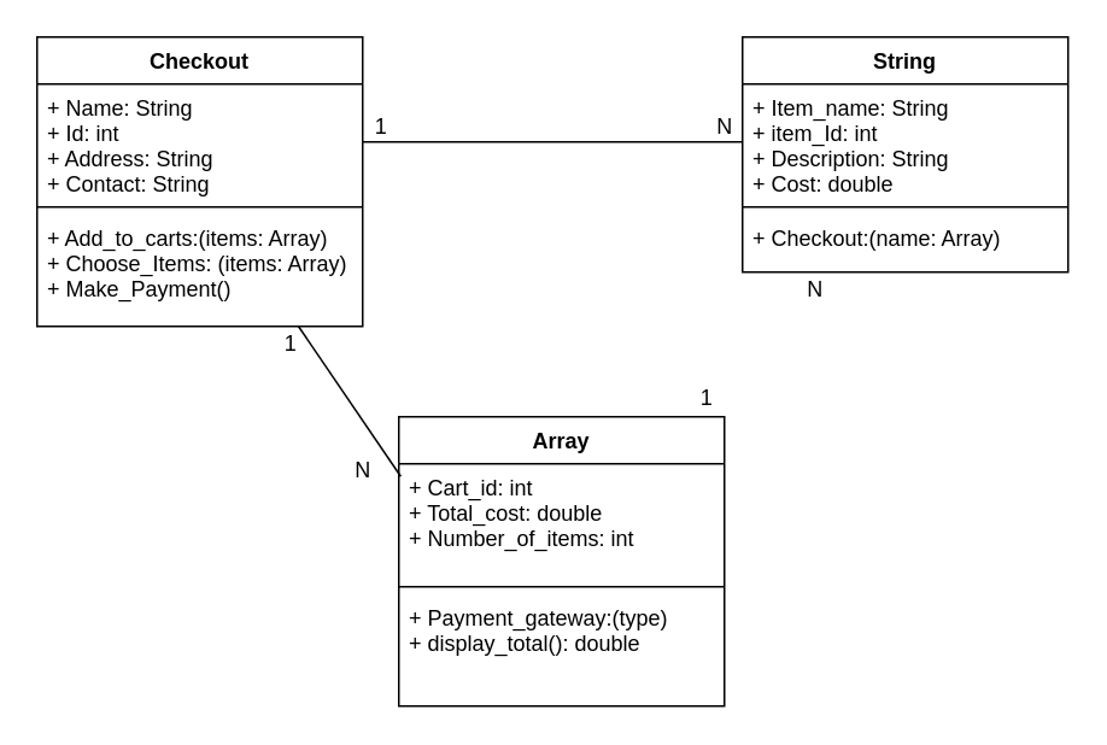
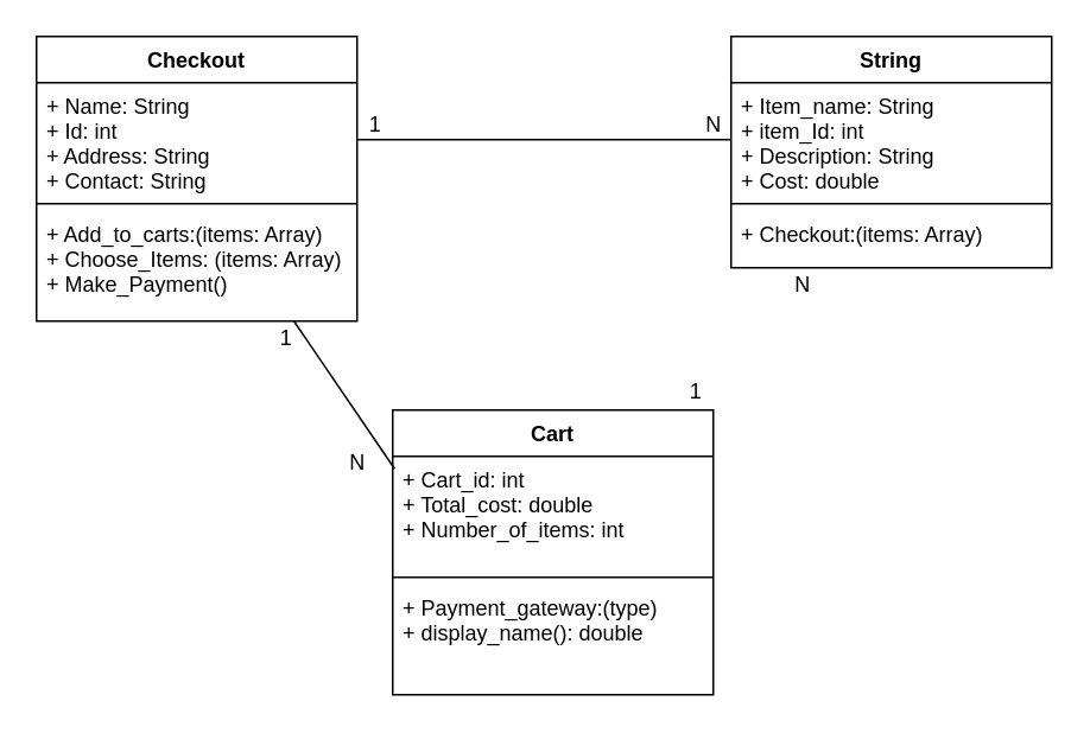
  <mxCell id="0" />
  <mxCell id="1" parent="0" />
  <mxCell id="2" style="edgeStyle=none;rounded=0;orthogonalLoop=1;jettySize=auto;html=1;entryX=0.006;entryY=0.109;entryDx=0;entryDy=0;entryPerimeter=0;endArrow=none;endFill=0;" edge="1" parent="1" source="3" target="12"><mxGeometry relative="1" as="geometry" /></mxCell>
  <mxCell id="3" value="Checkout" style="swimlane;fontStyle=1;align=center;verticalAlign=top;childLayout=stackLayout;horizontal=1;startSize=26;horizontalStack=0;resizeParent=1;resizeParentMax=0;resizeLast=0;collapsible=1;marginBottom=0;" vertex="1" parent="1"><mxGeometry x="20" y="20" width="180" height="160" as="geometry" /></mxCell>
  <mxCell id="4" value="+ Name: String&#10;+ Id: int&#10;+ Address: String&#10;+ Contact: String" style="text;strokeColor=none;fillColor=none;align=left;verticalAlign=top;spacingLeft=4;spacingRight=4;overflow=hidden;rotatable=0;points=[[0,0.5],[1,0.5]];portConstraint=eastwest;" vertex="1" parent="3"><mxGeometry y="26" width="180" height="64" as="geometry" /></mxCell>
  <mxCell id="5" value="" style="line;strokeWidth=1;fillColor=none;align=left;verticalAlign=middle;spacingTop=-1;spacingLeft=3;spacingRight=3;rotatable=0;labelPosition=right;points=[];portConstraint=eastwest;" vertex="1" parent="3"><mxGeometry y="90" width="180" height="8" as="geometry" /></mxCell>
  <mxCell id="6" value="+ Add_to_carts:(items: Array)&#10;+ Choose_Items: (items: Array)&#10;+ Make_Payment()" style="text;strokeColor=none;fillColor=none;align=left;verticalAlign=top;spacingLeft=4;spacingRight=4;overflow=hidden;rotatable=0;points=[[0,0.5],[1,0.5]];portConstraint=eastwest;" vertex="1" parent="3"><mxGeometry y="98" width="180" height="62" as="geometry" /></mxCell>
  <mxCell id="7" value="String" style="swimlane;fontStyle=1;align=center;verticalAlign=top;childLayout=stackLayout;horizontal=1;startSize=26;horizontalStack=0;resizeParent=1;resizeParentMax=0;resizeLast=0;collapsible=1;marginBottom=0;" vertex="1" parent="1"><mxGeometry x="410" y="20" width="180" height="130" as="geometry" /></mxCell>
  <mxCell id="8" value="+ Item_name: String&#10;+ item_Id: int&#10;+ Description: String&#10;+ Cost: double" style="text;strokeColor=none;fillColor=none;align=left;verticalAlign=top;spacingLeft=4;spacingRight=4;overflow=hidden;rotatable=0;points=[[0,0.5],[1,0.5]];portConstraint=eastwest;" vertex="1" parent="7"><mxGeometry y="26" width="180" height="64" as="geometry" /></mxCell>
  <mxCell id="9" value="" style="line;strokeWidth=1;fillColor=none;align=left;verticalAlign=middle;spacingTop=-1;spacingLeft=3;spacingRight=3;rotatable=0;labelPosition=right;points=[];portConstraint=eastwest;" vertex="1" parent="7"><mxGeometry y="90" width="180" height="8" as="geometry" /></mxCell>
- <mxCell id="10" value="+ Checkout:(name: Array)" style="text;strokeColor=none;fillColor=none;align=left;verticalAlign=top;spacingLeft=4;spacingRight=4;overflow=hidden;rotatable=0;points=[[0,0.5],[1,0.5]];portConstraint=eastwest;" vertex="1" parent="7"><mxGeometry y="98" width="180" height="32" as="geometry" /></mxCell>
- <mxCell id="11" value="Array" style="swimlane;fontStyle=1;align=center;verticalAlign=top;childLayout=stackLayout;horizontal=1;startSize=26;horizontalStack=0;resizeParent=1;resizeParentMax=0;resizeLast=0;collapsible=1;marginBottom=0;" vertex="1" parent="1"><mxGeometry x="220" y="230" width="180" height="160" as="geometry" /></mxCell>
+ <mxCell id="10" value="+ Checkout:(items: Array)" style="text;strokeColor=none;fillColor=none;align=left;verticalAlign=top;spacingLeft=4;spacingRight=4;overflow=hidden;rotatable=0;points=[[0,0.5],[1,0.5]];portConstraint=eastwest;" vertex="1" parent="7"><mxGeometry y="98" width="180" height="32" as="geometry" /></mxCell>
+ <mxCell id="11" value="Cart" style="swimlane;fontStyle=1;align=center;verticalAlign=top;childLayout=stackLayout;horizontal=1;startSize=26;horizontalStack=0;resizeParent=1;resizeParentMax=0;resizeLast=0;collapsible=1;marginBottom=0;" vertex="1" parent="1"><mxGeometry x="220" y="230" width="180" height="160" as="geometry" /></mxCell>
  <mxCell id="12" value="+ Cart_id: int&#10;+ Total_cost: double&#10;+ Number_of_items: int" style="text;strokeColor=none;fillColor=none;align=left;verticalAlign=top;spacingLeft=4;spacingRight=4;overflow=hidden;rotatable=0;points=[[0,0.5],[1,0.5]];portConstraint=eastwest;" vertex="1" parent="11"><mxGeometry y="26" width="180" height="64" as="geometry" /></mxCell>
  <mxCell id="13" value="" style="line;strokeWidth=1;fillColor=none;align=left;verticalAlign=middle;spacingTop=-1;spacingLeft=3;spacingRight=3;rotatable=0;labelPosition=right;points=[];portConstraint=eastwest;" vertex="1" parent="11"><mxGeometry y="90" width="180" height="8" as="geometry" /></mxCell>
- <mxCell id="14" value="+ Payment_gateway:(type)&#10;+ display_total(): double&#10;" style="text;strokeColor=none;fillColor=none;align=left;verticalAlign=top;spacingLeft=4;spacingRight=4;overflow=hidden;rotatable=0;points=[[0,0.5],[1,0.5]];portConstraint=eastwest;" vertex="1" parent="11"><mxGeometry y="98" width="180" height="62" as="geometry" /></mxCell>
+ <mxCell id="14" value="+ Payment_gateway:(type)&#10;+ display_name(): double&#10;" style="text;strokeColor=none;fillColor=none;align=left;verticalAlign=top;spacingLeft=4;spacingRight=4;overflow=hidden;rotatable=0;points=[[0,0.5],[1,0.5]];portConstraint=eastwest;" vertex="1" parent="11"><mxGeometry y="98" width="180" height="62" as="geometry" /></mxCell>
  <mxCell id="15" style="rounded=0;orthogonalLoop=1;jettySize=auto;html=1;entryX=0;entryY=0.5;entryDx=0;entryDy=0;endArrow=none;endFill=0;" edge="1" parent="1" source="4" target="8"><mxGeometry relative="1" as="geometry" /></mxCell>
  <mxCell id="16" value="1" style="text;html=1;align=center;verticalAlign=middle;resizable=0;points=[];autosize=1;strokeColor=none;" vertex="1" parent="1"><mxGeometry x="200" y="60" width="20" height="20" as="geometry" /></mxCell>
  <mxCell id="17" value="1" style="text;html=1;align=center;verticalAlign=middle;resizable=0;points=[];autosize=1;strokeColor=none;" vertex="1" parent="1"><mxGeometry x="150" y="180" width="20" height="20" as="geometry" /></mxCell>
  <mxCell id="18" value="1" style="text;html=1;align=center;verticalAlign=middle;resizable=0;points=[];autosize=1;strokeColor=none;" vertex="1" parent="1"><mxGeometry x="380" y="210" width="20" height="20" as="geometry" /></mxCell>
  <mxCell id="19" value="N" style="text;html=1;align=center;verticalAlign=middle;resizable=0;points=[];autosize=1;strokeColor=none;" vertex="1" parent="1"><mxGeometry x="440" y="150" width="20" height="20" as="geometry" /></mxCell>
  <mxCell id="20" value="N" style="text;html=1;align=center;verticalAlign=middle;resizable=0;points=[];autosize=1;strokeColor=none;" vertex="1" parent="1"><mxGeometry x="390" y="60" width="20" height="20" as="geometry" /></mxCell>
  <mxCell id="21" value="N" style="text;html=1;align=center;verticalAlign=middle;resizable=0;points=[];autosize=1;strokeColor=none;" vertex="1" parent="1"><mxGeometry x="190" y="250" width="20" height="20" as="geometry" /></mxCell>
